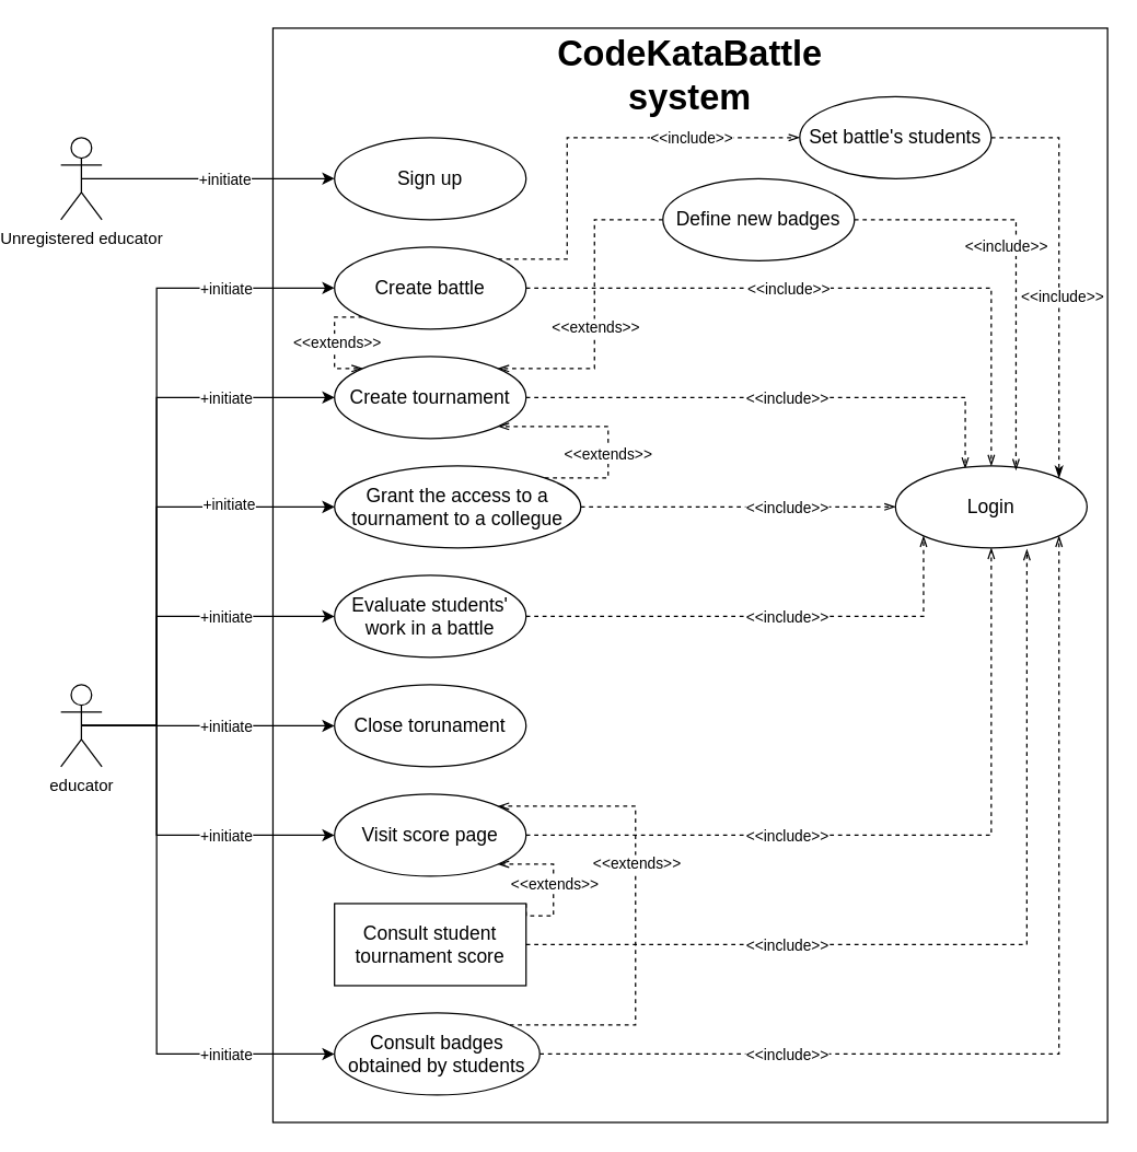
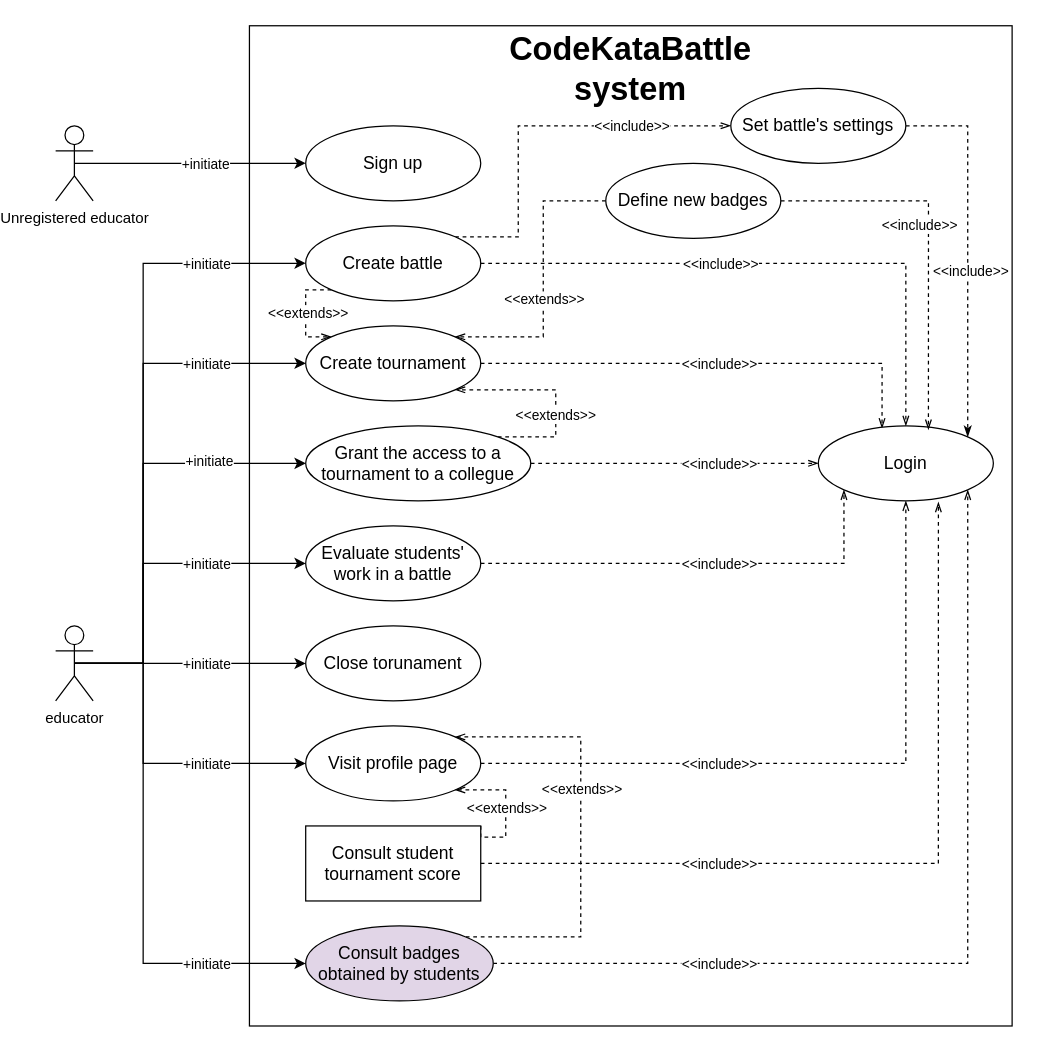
  <mxCell id="0" />
  <mxCell id="1" parent="0" />
  <mxCell id="2" value="" style="rounded=0;whiteSpace=wrap;html=1;" vertex="1" parent="1"><mxGeometry x="175" y="20" width="610" height="800" as="geometry" /></mxCell>
  <mxCell id="3" value="CodeKataBattle system" style="text;html=1;strokeColor=none;fillColor=none;align=center;verticalAlign=middle;whiteSpace=wrap;rounded=0;fontSize=26;fontStyle=1" vertex="1" parent="1"><mxGeometry x="450" y="40" width="60" height="30" as="geometry" /></mxCell>
  <mxCell id="4" value="Sign up" style="ellipse;whiteSpace=wrap;html=1;fontSize=14;" vertex="1" parent="1"><mxGeometry x="220" y="100" width="140" height="60" as="geometry" /></mxCell>
  <mxCell id="5" style="edgeStyle=orthogonalEdgeStyle;rounded=0;orthogonalLoop=1;jettySize=auto;html=1;exitX=0;exitY=1;exitDx=0;exitDy=0;entryX=0;entryY=0;entryDx=0;entryDy=0;dashed=1;endArrow=openThin;endFill=0;" edge="1" parent="1" source="9" target="12"><mxGeometry relative="1" as="geometry"><Array as="points"><mxPoint x="220" y="231" /><mxPoint x="220" y="269" /></Array></mxGeometry></mxCell>
  <mxCell id="6" value="&amp;lt;&amp;lt;extends&amp;gt;&amp;gt;" style="edgeLabel;html=1;align=center;verticalAlign=middle;resizable=0;points=[];" vertex="1" connectable="0" parent="5"><mxGeometry x="-0.017" y="1" relative="1" as="geometry"><mxPoint as="offset" /></mxGeometry></mxCell>
  <mxCell id="7" style="edgeStyle=orthogonalEdgeStyle;rounded=0;orthogonalLoop=1;jettySize=auto;html=1;exitX=1;exitY=0;exitDx=0;exitDy=0;entryX=0;entryY=0.5;entryDx=0;entryDy=0;dashed=1;endArrow=openThin;endFill=0;" edge="1" parent="1" source="9" target="58"><mxGeometry relative="1" as="geometry"><Array as="points"><mxPoint x="390" y="189" /><mxPoint x="390" y="100" /></Array></mxGeometry></mxCell>
  <mxCell id="8" value="&amp;lt;&amp;lt;include&amp;gt;&amp;gt;" style="edgeLabel;html=1;align=center;verticalAlign=middle;resizable=0;points=[];" vertex="1" connectable="0" parent="7"><mxGeometry x="0.489" relative="1" as="geometry"><mxPoint as="offset" /></mxGeometry></mxCell>
  <mxCell id="9" value="Create battle" style="ellipse;whiteSpace=wrap;html=1;fontSize=14;" vertex="1" parent="1"><mxGeometry x="220" y="180" width="140" height="60" as="geometry" /></mxCell>
  <mxCell id="10" style="edgeStyle=orthogonalEdgeStyle;rounded=0;orthogonalLoop=1;jettySize=auto;html=1;exitX=1;exitY=0.5;exitDx=0;exitDy=0;entryX=0.364;entryY=0.033;entryDx=0;entryDy=0;dashed=1;endArrow=openThin;endFill=0;entryPerimeter=0;" edge="1" parent="1" source="12" target="51"><mxGeometry relative="1" as="geometry" /></mxCell>
  <mxCell id="11" value="&amp;lt;&amp;lt;include&amp;gt;&amp;gt;" style="edgeLabel;html=1;align=center;verticalAlign=middle;resizable=0;points=[];" vertex="1" connectable="0" parent="10"><mxGeometry x="0.146" relative="1" as="geometry"><mxPoint x="-24" as="offset" /></mxGeometry></mxCell>
  <mxCell id="12" value="Create tournament" style="ellipse;whiteSpace=wrap;html=1;fontSize=14;" vertex="1" parent="1"><mxGeometry x="220" y="260" width="140" height="60" as="geometry" /></mxCell>
  <mxCell id="13" style="edgeStyle=orthogonalEdgeStyle;rounded=0;orthogonalLoop=1;jettySize=auto;html=1;exitX=1;exitY=0.5;exitDx=0;exitDy=0;entryX=0;entryY=0.5;entryDx=0;entryDy=0;dashed=1;endArrow=openThin;endFill=0;" edge="1" parent="1" source="17" target="51"><mxGeometry relative="1" as="geometry" /></mxCell>
  <mxCell id="14" value="&amp;lt;&amp;lt;include&amp;gt;&amp;gt;" style="edgeLabel;html=1;align=center;verticalAlign=middle;resizable=0;points=[];" vertex="1" connectable="0" parent="13"><mxGeometry x="0.52" relative="1" as="geometry"><mxPoint x="-25" as="offset" /></mxGeometry></mxCell>
  <mxCell id="15" style="edgeStyle=orthogonalEdgeStyle;rounded=0;orthogonalLoop=1;jettySize=auto;html=1;exitX=1;exitY=0;exitDx=0;exitDy=0;entryX=1;entryY=1;entryDx=0;entryDy=0;endArrow=openThin;endFill=0;dashed=1;" edge="1" parent="1" source="17" target="12"><mxGeometry relative="1" as="geometry"><Array as="points"><mxPoint x="420" y="349" /><mxPoint x="420" y="311" /></Array></mxGeometry></mxCell>
  <mxCell id="16" value="&amp;lt;&amp;lt;extends&amp;gt;&amp;gt;" style="edgeLabel;html=1;align=center;verticalAlign=middle;resizable=0;points=[];" vertex="1" connectable="0" parent="15"><mxGeometry x="-0.22" y="1" relative="1" as="geometry"><mxPoint as="offset" /></mxGeometry></mxCell>
  <mxCell id="17" value="Grant the access to a tournament to a collegue" style="ellipse;whiteSpace=wrap;html=1;fontSize=14;" vertex="1" parent="1"><mxGeometry x="220" y="340" width="180" height="60" as="geometry" /></mxCell>
  <mxCell id="18" style="edgeStyle=orthogonalEdgeStyle;rounded=0;orthogonalLoop=1;jettySize=auto;html=1;exitX=1;exitY=0.5;exitDx=0;exitDy=0;entryX=0;entryY=1;entryDx=0;entryDy=0;dashed=1;endArrow=openThin;endFill=0;" edge="1" parent="1" source="20" target="51"><mxGeometry relative="1" as="geometry" /></mxCell>
  <mxCell id="19" value="&amp;lt;&amp;lt;include&amp;gt;&amp;gt;" style="edgeLabel;html=1;align=center;verticalAlign=middle;resizable=0;points=[];" vertex="1" connectable="0" parent="18"><mxGeometry x="0.248" y="-1" relative="1" as="geometry"><mxPoint x="-28" y="-1" as="offset" /></mxGeometry></mxCell>
  <mxCell id="20" value="Evaluate students' work in a battle" style="ellipse;whiteSpace=wrap;html=1;fontSize=14;" vertex="1" parent="1"><mxGeometry x="220" y="420" width="140" height="60" as="geometry" /></mxCell>
  <mxCell id="21" value="Close torunament" style="ellipse;whiteSpace=wrap;html=1;fontSize=14;" vertex="1" parent="1"><mxGeometry x="220" y="500" width="140" height="60" as="geometry" /></mxCell>
  <mxCell id="22" style="edgeStyle=orthogonalEdgeStyle;rounded=0;orthogonalLoop=1;jettySize=auto;html=1;exitX=1;exitY=0.5;exitDx=0;exitDy=0;entryX=0.5;entryY=1;entryDx=0;entryDy=0;dashed=1;endArrow=openThin;endFill=0;" edge="1" parent="1" source="24" target="51"><mxGeometry relative="1" as="geometry" /></mxCell>
  <mxCell id="23" value="&amp;lt;&amp;lt;include&amp;gt;&amp;gt;" style="edgeLabel;html=1;align=center;verticalAlign=middle;resizable=0;points=[];" vertex="1" connectable="0" parent="22"><mxGeometry x="-0.157" y="1" relative="1" as="geometry"><mxPoint x="-42" y="1" as="offset" /></mxGeometry></mxCell>
- <mxCell id="24" value="Visit score page" style="ellipse;whiteSpace=wrap;html=1;fontSize=14;" vertex="1" parent="1"><mxGeometry x="220" y="580" width="140" height="60" as="geometry" /></mxCell>
+ <mxCell id="24" value="Visit profile page" style="ellipse;whiteSpace=wrap;html=1;fontSize=14;" vertex="1" parent="1"><mxGeometry x="220" y="580" width="140" height="60" as="geometry" /></mxCell>
  <mxCell id="25" style="edgeStyle=orthogonalEdgeStyle;rounded=0;orthogonalLoop=1;jettySize=auto;html=1;exitX=1;exitY=0;exitDx=0;exitDy=0;entryX=1;entryY=1;entryDx=0;entryDy=0;dashed=1;endArrow=openThin;endFill=0;" edge="1" parent="1" source="27" target="24"><mxGeometry relative="1" as="geometry"><Array as="points"><mxPoint x="380" y="669" /><mxPoint x="380" y="631" /></Array></mxGeometry></mxCell>
  <mxCell id="26" value="&amp;lt;&amp;lt;extends&amp;gt;&amp;gt;" style="edgeLabel;html=1;align=center;verticalAlign=middle;resizable=0;points=[];" vertex="1" connectable="0" parent="25"><mxGeometry x="-0.017" relative="1" as="geometry"><mxPoint as="offset" /></mxGeometry></mxCell>
  <mxCell id="27" value="Consult student tournament score" style="whiteSpace=wrap;html=1;fontSize=14;rounded=0;" vertex="1" parent="1"><mxGeometry x="220" y="660" width="140" height="60" as="geometry" /></mxCell>
  <mxCell id="28" style="edgeStyle=orthogonalEdgeStyle;rounded=0;orthogonalLoop=1;jettySize=auto;html=1;exitX=1;exitY=0.5;exitDx=0;exitDy=0;entryX=1;entryY=1;entryDx=0;entryDy=0;dashed=1;endArrow=openThin;endFill=0;" edge="1" parent="1" source="32" target="51"><mxGeometry relative="1" as="geometry" /></mxCell>
  <mxCell id="29" value="&amp;lt;&amp;lt;include&amp;gt;&amp;gt;" style="edgeLabel;html=1;align=center;verticalAlign=middle;resizable=0;points=[];" vertex="1" connectable="0" parent="28"><mxGeometry x="-0.323" relative="1" as="geometry"><mxPoint x="-77" as="offset" /></mxGeometry></mxCell>
  <mxCell id="30" style="edgeStyle=orthogonalEdgeStyle;rounded=0;orthogonalLoop=1;jettySize=auto;html=1;exitX=1;exitY=0;exitDx=0;exitDy=0;entryX=1;entryY=0;entryDx=0;entryDy=0;dashed=1;endArrow=openThin;endFill=0;" edge="1" parent="1" source="32" target="24"><mxGeometry relative="1" as="geometry"><Array as="points"><mxPoint x="440" y="749" /><mxPoint x="440" y="589" /></Array></mxGeometry></mxCell>
  <mxCell id="31" value="&amp;lt;&amp;lt;extends&amp;gt;&amp;gt;" style="edgeLabel;html=1;align=center;verticalAlign=middle;resizable=0;points=[];" vertex="1" connectable="0" parent="30"><mxGeometry x="0.247" relative="1" as="geometry"><mxPoint y="10" as="offset" /></mxGeometry></mxCell>
- <mxCell id="32" value="Consult badges obtained by students" style="ellipse;whiteSpace=wrap;html=1;fontSize=14;" vertex="1" parent="1"><mxGeometry x="220" y="740" width="150" height="60" as="geometry" /></mxCell>
+ <mxCell id="32" value="Consult badges obtained by students" style="ellipse;whiteSpace=wrap;html=1;fontSize=14;fillColor=#e1d5e7;" vertex="1" parent="1"><mxGeometry x="220" y="740" width="150" height="60" as="geometry" /></mxCell>
  <mxCell id="33" style="edgeStyle=orthogonalEdgeStyle;rounded=0;orthogonalLoop=1;jettySize=auto;html=1;exitX=0.5;exitY=0.5;exitDx=0;exitDy=0;exitPerimeter=0;entryX=0;entryY=0.5;entryDx=0;entryDy=0;" edge="1" parent="1" source="47" target="21"><mxGeometry relative="1" as="geometry" /></mxCell>
  <mxCell id="34" value="+initiate" style="edgeLabel;html=1;align=center;verticalAlign=middle;resizable=0;points=[];" vertex="1" connectable="0" parent="33"><mxGeometry x="0.189" y="2" relative="1" as="geometry"><mxPoint x="-5" y="2" as="offset" /></mxGeometry></mxCell>
  <mxCell id="35" style="edgeStyle=orthogonalEdgeStyle;rounded=0;orthogonalLoop=1;jettySize=auto;html=1;exitX=0.5;exitY=0.5;exitDx=0;exitDy=0;exitPerimeter=0;entryX=0;entryY=0.5;entryDx=0;entryDy=0;" edge="1" parent="1" source="47" target="20"><mxGeometry relative="1" as="geometry"><Array as="points"><mxPoint x="90" y="530" /><mxPoint x="90" y="450" /></Array></mxGeometry></mxCell>
  <mxCell id="36" value="+initiate" style="edgeLabel;html=1;align=center;verticalAlign=middle;resizable=0;points=[];" vertex="1" connectable="0" parent="35"><mxGeometry x="0.449" y="1" relative="1" as="geometry"><mxPoint x="-7" y="1" as="offset" /></mxGeometry></mxCell>
  <mxCell id="37" style="edgeStyle=orthogonalEdgeStyle;rounded=0;orthogonalLoop=1;jettySize=auto;html=1;exitX=0.5;exitY=0.5;exitDx=0;exitDy=0;exitPerimeter=0;entryX=0;entryY=0.5;entryDx=0;entryDy=0;" edge="1" parent="1" source="47" target="17"><mxGeometry relative="1" as="geometry"><Array as="points"><mxPoint x="90" y="530" /><mxPoint x="90" y="370" /></Array></mxGeometry></mxCell>
  <mxCell id="38" value="+initiate" style="edgeLabel;html=1;align=center;verticalAlign=middle;resizable=0;points=[];" vertex="1" connectable="0" parent="37"><mxGeometry x="0.548" y="2" relative="1" as="geometry"><mxPoint as="offset" /></mxGeometry></mxCell>
  <mxCell id="39" style="edgeStyle=orthogonalEdgeStyle;rounded=0;orthogonalLoop=1;jettySize=auto;html=1;exitX=0.5;exitY=0.5;exitDx=0;exitDy=0;exitPerimeter=0;entryX=0;entryY=0.5;entryDx=0;entryDy=0;" edge="1" parent="1" source="47" target="12"><mxGeometry relative="1" as="geometry"><Array as="points"><mxPoint x="90" y="530" /><mxPoint x="90" y="290" /></Array></mxGeometry></mxCell>
  <mxCell id="40" value="+initiate" style="edgeLabel;html=1;align=center;verticalAlign=middle;resizable=0;points=[];" vertex="1" connectable="0" parent="39"><mxGeometry x="0.652" y="1" relative="1" as="geometry"><mxPoint x="-6" y="1" as="offset" /></mxGeometry></mxCell>
  <mxCell id="41" style="edgeStyle=orthogonalEdgeStyle;rounded=0;orthogonalLoop=1;jettySize=auto;html=1;exitX=0.5;exitY=0.5;exitDx=0;exitDy=0;exitPerimeter=0;entryX=0;entryY=0.5;entryDx=0;entryDy=0;" edge="1" parent="1" source="47" target="9"><mxGeometry relative="1" as="geometry"><Array as="points"><mxPoint x="90" y="530" /><mxPoint x="90" y="210" /></Array></mxGeometry></mxCell>
  <mxCell id="42" value="+initiate" style="edgeLabel;html=1;align=center;verticalAlign=middle;resizable=0;points=[];" vertex="1" connectable="0" parent="41"><mxGeometry x="0.754" y="-4" relative="1" as="geometry"><mxPoint x="-18" y="-4" as="offset" /></mxGeometry></mxCell>
  <mxCell id="43" style="edgeStyle=orthogonalEdgeStyle;rounded=0;orthogonalLoop=1;jettySize=auto;html=1;exitX=0.5;exitY=0.5;exitDx=0;exitDy=0;exitPerimeter=0;entryX=0;entryY=0.5;entryDx=0;entryDy=0;" edge="1" parent="1" source="47" target="24"><mxGeometry relative="1" as="geometry"><Array as="points"><mxPoint x="90" y="530" /><mxPoint x="90" y="610" /></Array></mxGeometry></mxCell>
  <mxCell id="44" value="+initiate" style="edgeLabel;html=1;align=center;verticalAlign=middle;resizable=0;points=[];" vertex="1" connectable="0" parent="43"><mxGeometry x="0.426" y="2" relative="1" as="geometry"><mxPoint x="-4" y="2" as="offset" /></mxGeometry></mxCell>
  <mxCell id="45" style="edgeStyle=orthogonalEdgeStyle;rounded=0;orthogonalLoop=1;jettySize=auto;html=1;exitX=0.5;exitY=0.5;exitDx=0;exitDy=0;exitPerimeter=0;entryX=0;entryY=0.5;entryDx=0;entryDy=0;" edge="1" parent="1" source="47" target="32"><mxGeometry relative="1" as="geometry"><Array as="points"><mxPoint x="90" y="530" /><mxPoint x="90" y="770" /></Array></mxGeometry></mxCell>
  <mxCell id="46" value="+initiate" style="edgeLabel;html=1;align=center;verticalAlign=middle;resizable=0;points=[];" vertex="1" connectable="0" parent="45"><mxGeometry x="0.605" y="-4" relative="1" as="geometry"><mxPoint x="4" y="-4" as="offset" /></mxGeometry></mxCell>
  <mxCell id="47" value="educator" style="shape=umlActor;verticalLabelPosition=bottom;verticalAlign=top;html=1;outlineConnect=0;" vertex="1" parent="1"><mxGeometry x="20" y="500" width="30" height="60" as="geometry" /></mxCell>
  <mxCell id="48" style="edgeStyle=orthogonalEdgeStyle;rounded=0;orthogonalLoop=1;jettySize=auto;html=1;exitX=0.5;exitY=0.5;exitDx=0;exitDy=0;exitPerimeter=0;entryX=0;entryY=0.5;entryDx=0;entryDy=0;" edge="1" parent="1" source="50" target="4"><mxGeometry relative="1" as="geometry" /></mxCell>
  <mxCell id="49" value="+initiate" style="edgeLabel;html=1;align=center;verticalAlign=middle;resizable=0;points=[];" vertex="1" connectable="0" parent="48"><mxGeometry x="0.353" y="-1" relative="1" as="geometry"><mxPoint x="-21" y="-1" as="offset" /></mxGeometry></mxCell>
  <mxCell id="50" value="Unregistered educator" style="shape=umlActor;verticalLabelPosition=bottom;verticalAlign=top;html=1;outlineConnect=0;" vertex="1" parent="1"><mxGeometry x="20" y="100" width="30" height="60" as="geometry" /></mxCell>
  <mxCell id="51" value="Login" style="ellipse;whiteSpace=wrap;html=1;fontSize=14;" vertex="1" parent="1"><mxGeometry x="630" y="340" width="140" height="60" as="geometry" /></mxCell>
  <mxCell id="52" style="edgeStyle=orthogonalEdgeStyle;rounded=0;orthogonalLoop=1;jettySize=auto;html=1;exitX=1;exitY=0.5;exitDx=0;exitDy=0;entryX=0.5;entryY=0;entryDx=0;entryDy=0;dashed=1;endArrow=openThin;endFill=0;" edge="1" parent="1" source="9" target="51"><mxGeometry relative="1" as="geometry" /></mxCell>
  <mxCell id="53" value="&amp;lt;&amp;lt;include&amp;gt;&amp;gt;" style="edgeLabel;html=1;align=center;verticalAlign=middle;resizable=0;points=[];" vertex="1" connectable="0" parent="52"><mxGeometry x="-0.034" y="-1" relative="1" as="geometry"><mxPoint x="-36" y="-1" as="offset" /></mxGeometry></mxCell>
  <mxCell id="54" style="edgeStyle=orthogonalEdgeStyle;rounded=0;orthogonalLoop=1;jettySize=auto;html=1;exitX=1;exitY=0.5;exitDx=0;exitDy=0;entryX=0.686;entryY=1.017;entryDx=0;entryDy=0;entryPerimeter=0;dashed=1;endArrow=openThin;endFill=0;" edge="1" parent="1" source="27" target="51"><mxGeometry relative="1" as="geometry" /></mxCell>
  <mxCell id="55" value="&amp;lt;&amp;lt;include&amp;gt;&amp;gt;" style="edgeLabel;html=1;align=center;verticalAlign=middle;resizable=0;points=[];" vertex="1" connectable="0" parent="54"><mxGeometry x="-0.231" y="2" relative="1" as="geometry"><mxPoint x="-62" y="2" as="offset" /></mxGeometry></mxCell>
  <mxCell id="56" style="edgeStyle=orthogonalEdgeStyle;rounded=0;orthogonalLoop=1;jettySize=auto;html=1;exitX=1;exitY=0.5;exitDx=0;exitDy=0;entryX=1;entryY=0;entryDx=0;entryDy=0;dashed=1;endArrow=classicThin;endFill=1;" edge="1" parent="1" source="58" target="51"><mxGeometry relative="1" as="geometry"><Array as="points"><mxPoint x="750" y="100" /></Array></mxGeometry></mxCell>
  <mxCell id="57" value="&amp;lt;&amp;lt;include&amp;gt;&amp;gt;" style="edgeLabel;html=1;align=center;verticalAlign=middle;resizable=0;points=[];" vertex="1" connectable="0" parent="56"><mxGeometry x="0.123" y="2" relative="1" as="geometry"><mxPoint y="-1" as="offset" /></mxGeometry></mxCell>
- <mxCell id="58" value="Set battle's students" style="ellipse;whiteSpace=wrap;html=1;fontSize=14;" vertex="1" parent="1"><mxGeometry x="560" y="70" width="140" height="60" as="geometry" /></mxCell>
+ <mxCell id="58" value="Set battle's settings" style="ellipse;whiteSpace=wrap;html=1;fontSize=14;" vertex="1" parent="1"><mxGeometry x="560" y="70" width="140" height="60" as="geometry" /></mxCell>
  <mxCell id="59" style="edgeStyle=orthogonalEdgeStyle;rounded=0;orthogonalLoop=1;jettySize=auto;html=1;exitX=0;exitY=0.5;exitDx=0;exitDy=0;entryX=1;entryY=0;entryDx=0;entryDy=0;dashed=1;endArrow=openThin;endFill=0;" edge="1" parent="1" source="61" target="12"><mxGeometry relative="1" as="geometry"><Array as="points"><mxPoint x="410" y="160" /><mxPoint x="410" y="269" /></Array></mxGeometry></mxCell>
  <mxCell id="60" value="&amp;lt;&amp;lt;extends&amp;gt;&amp;gt;" style="edgeLabel;html=1;align=center;verticalAlign=middle;resizable=0;points=[];" vertex="1" connectable="0" parent="59"><mxGeometry x="0.116" relative="1" as="geometry"><mxPoint as="offset" /></mxGeometry></mxCell>
  <mxCell id="61" value="Define new badges" style="ellipse;whiteSpace=wrap;html=1;fontSize=14;" vertex="1" parent="1"><mxGeometry x="460" y="130" width="140" height="60" as="geometry" /></mxCell>
  <mxCell id="62" style="edgeStyle=orthogonalEdgeStyle;rounded=0;orthogonalLoop=1;jettySize=auto;html=1;exitX=1;exitY=0.5;exitDx=0;exitDy=0;dashed=1;endArrow=openThin;endFill=0;entryX=0.629;entryY=0.05;entryDx=0;entryDy=0;entryPerimeter=0;" edge="1" parent="1" source="61" target="51"><mxGeometry relative="1" as="geometry"><mxPoint x="720" y="340" as="targetPoint" /></mxGeometry></mxCell>
  <mxCell id="63" value="&amp;lt;&amp;lt;include&amp;gt;&amp;gt;" style="edgeLabel;html=1;align=center;verticalAlign=middle;resizable=0;points=[];" vertex="1" connectable="0" parent="62"><mxGeometry x="-0.065" y="1" relative="1" as="geometry"><mxPoint x="-9" y="-3" as="offset" /></mxGeometry></mxCell>
